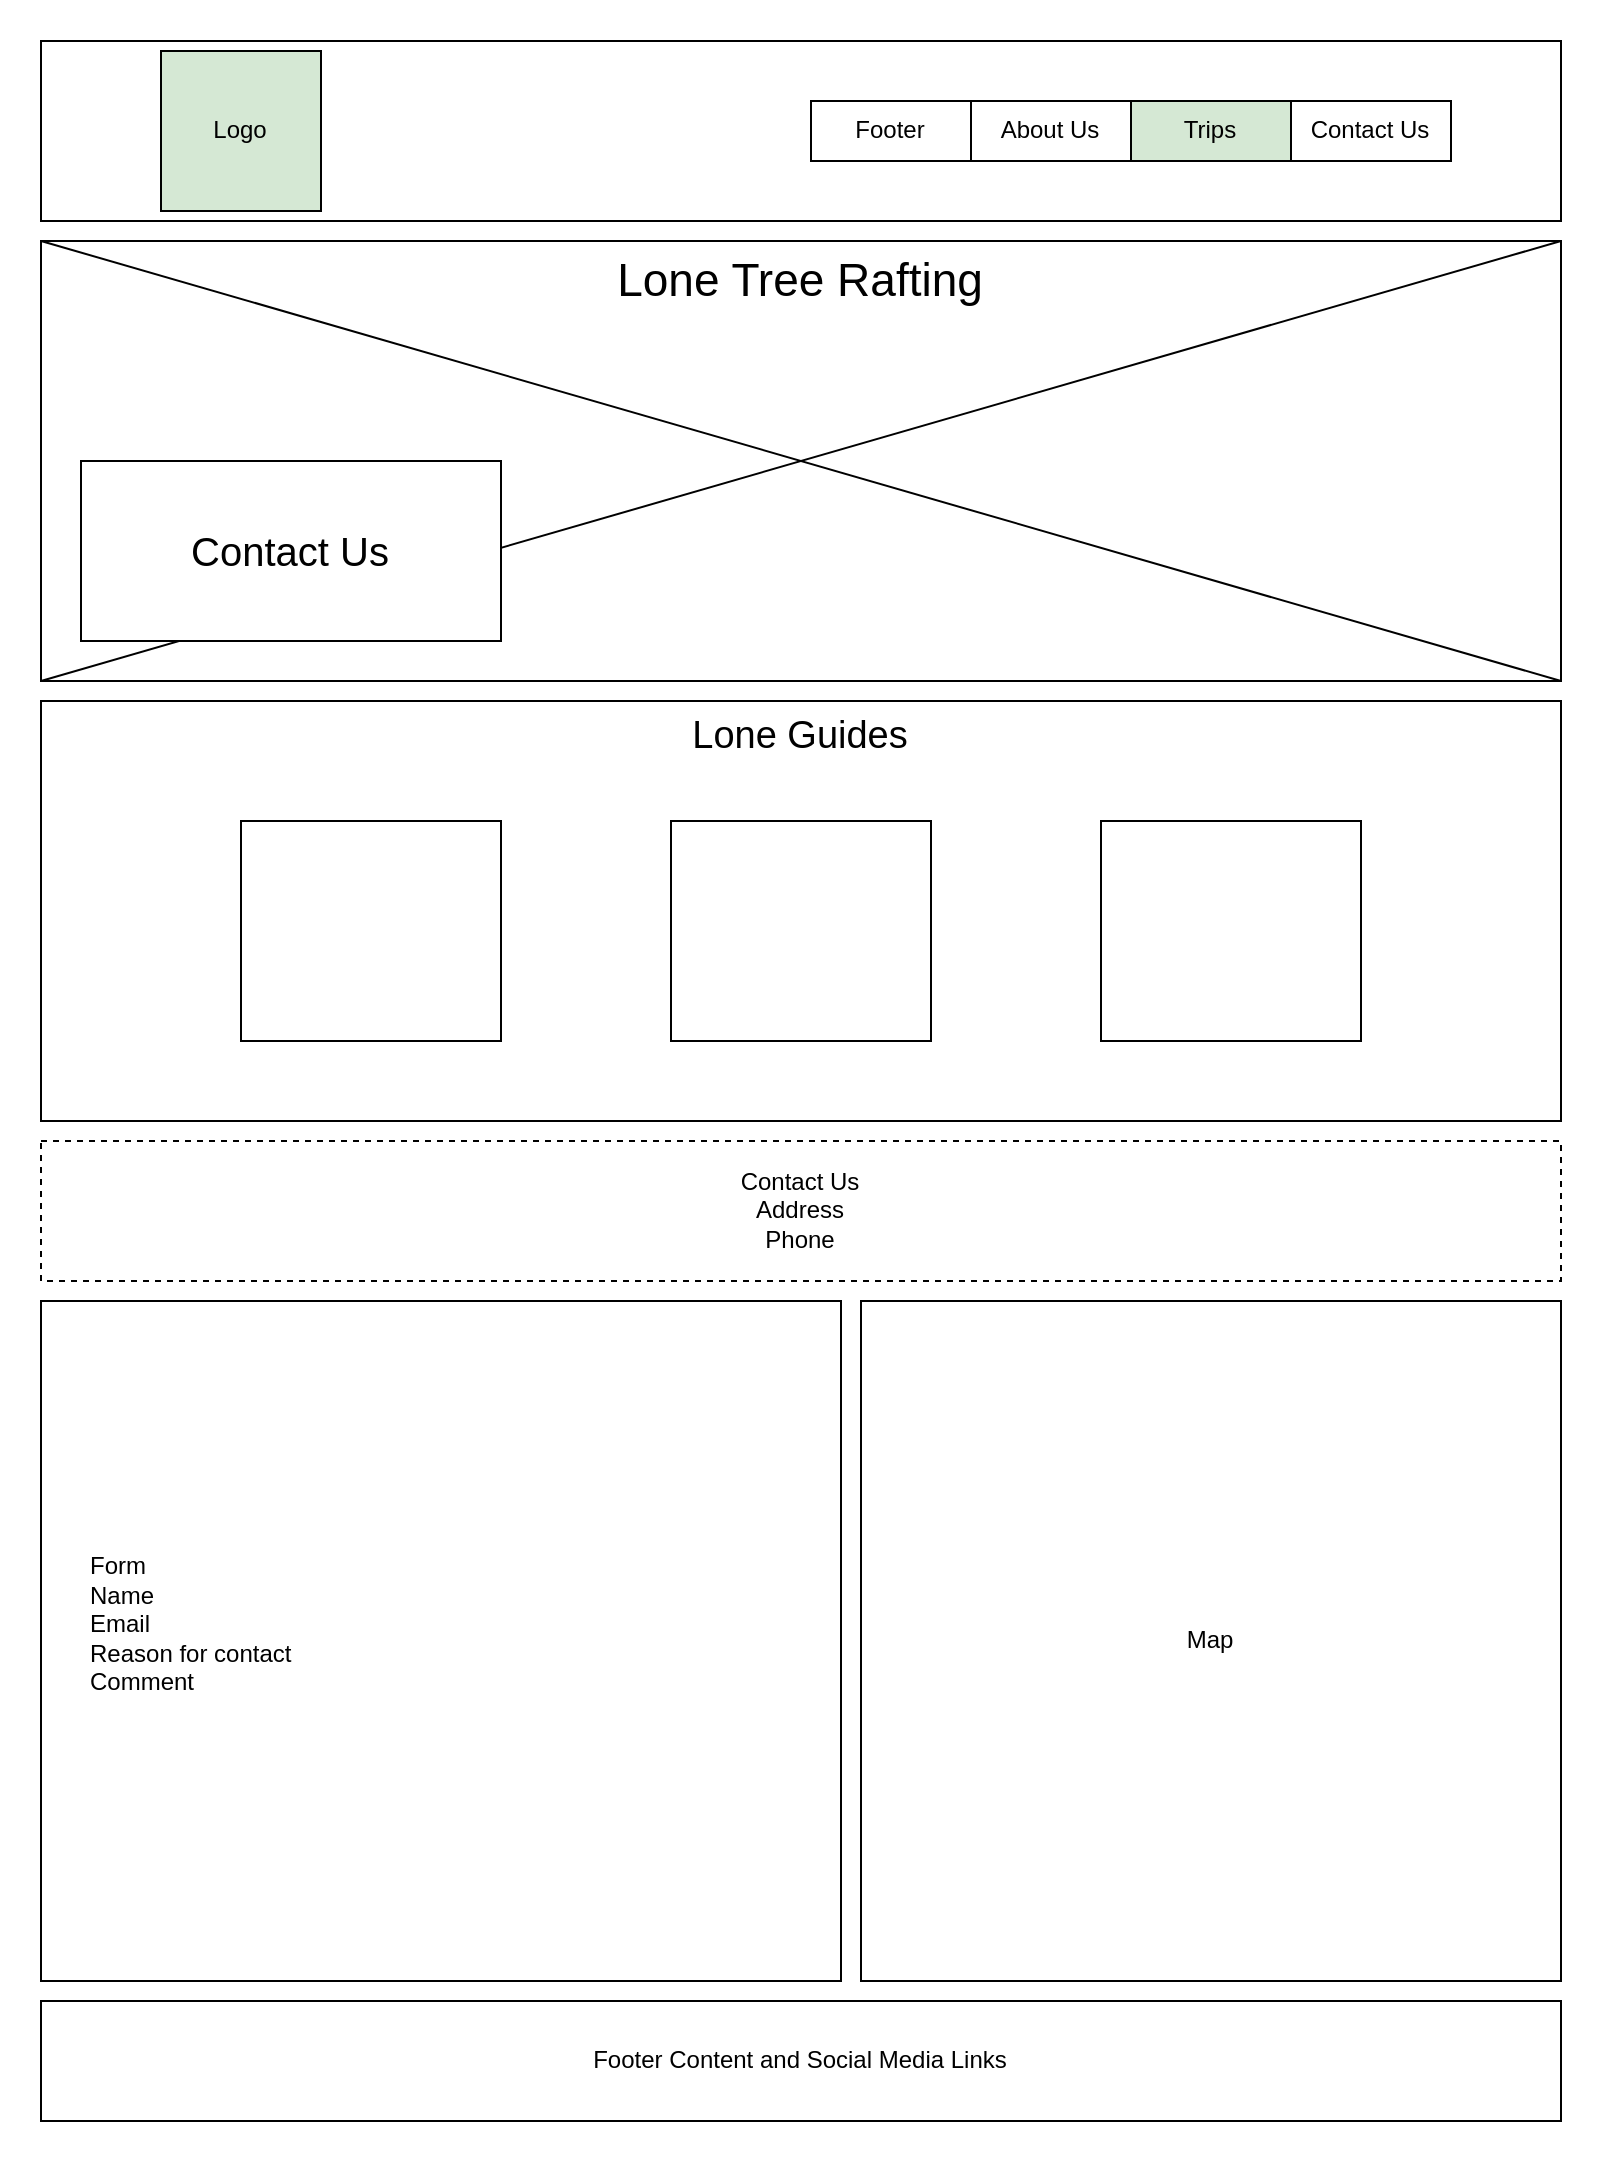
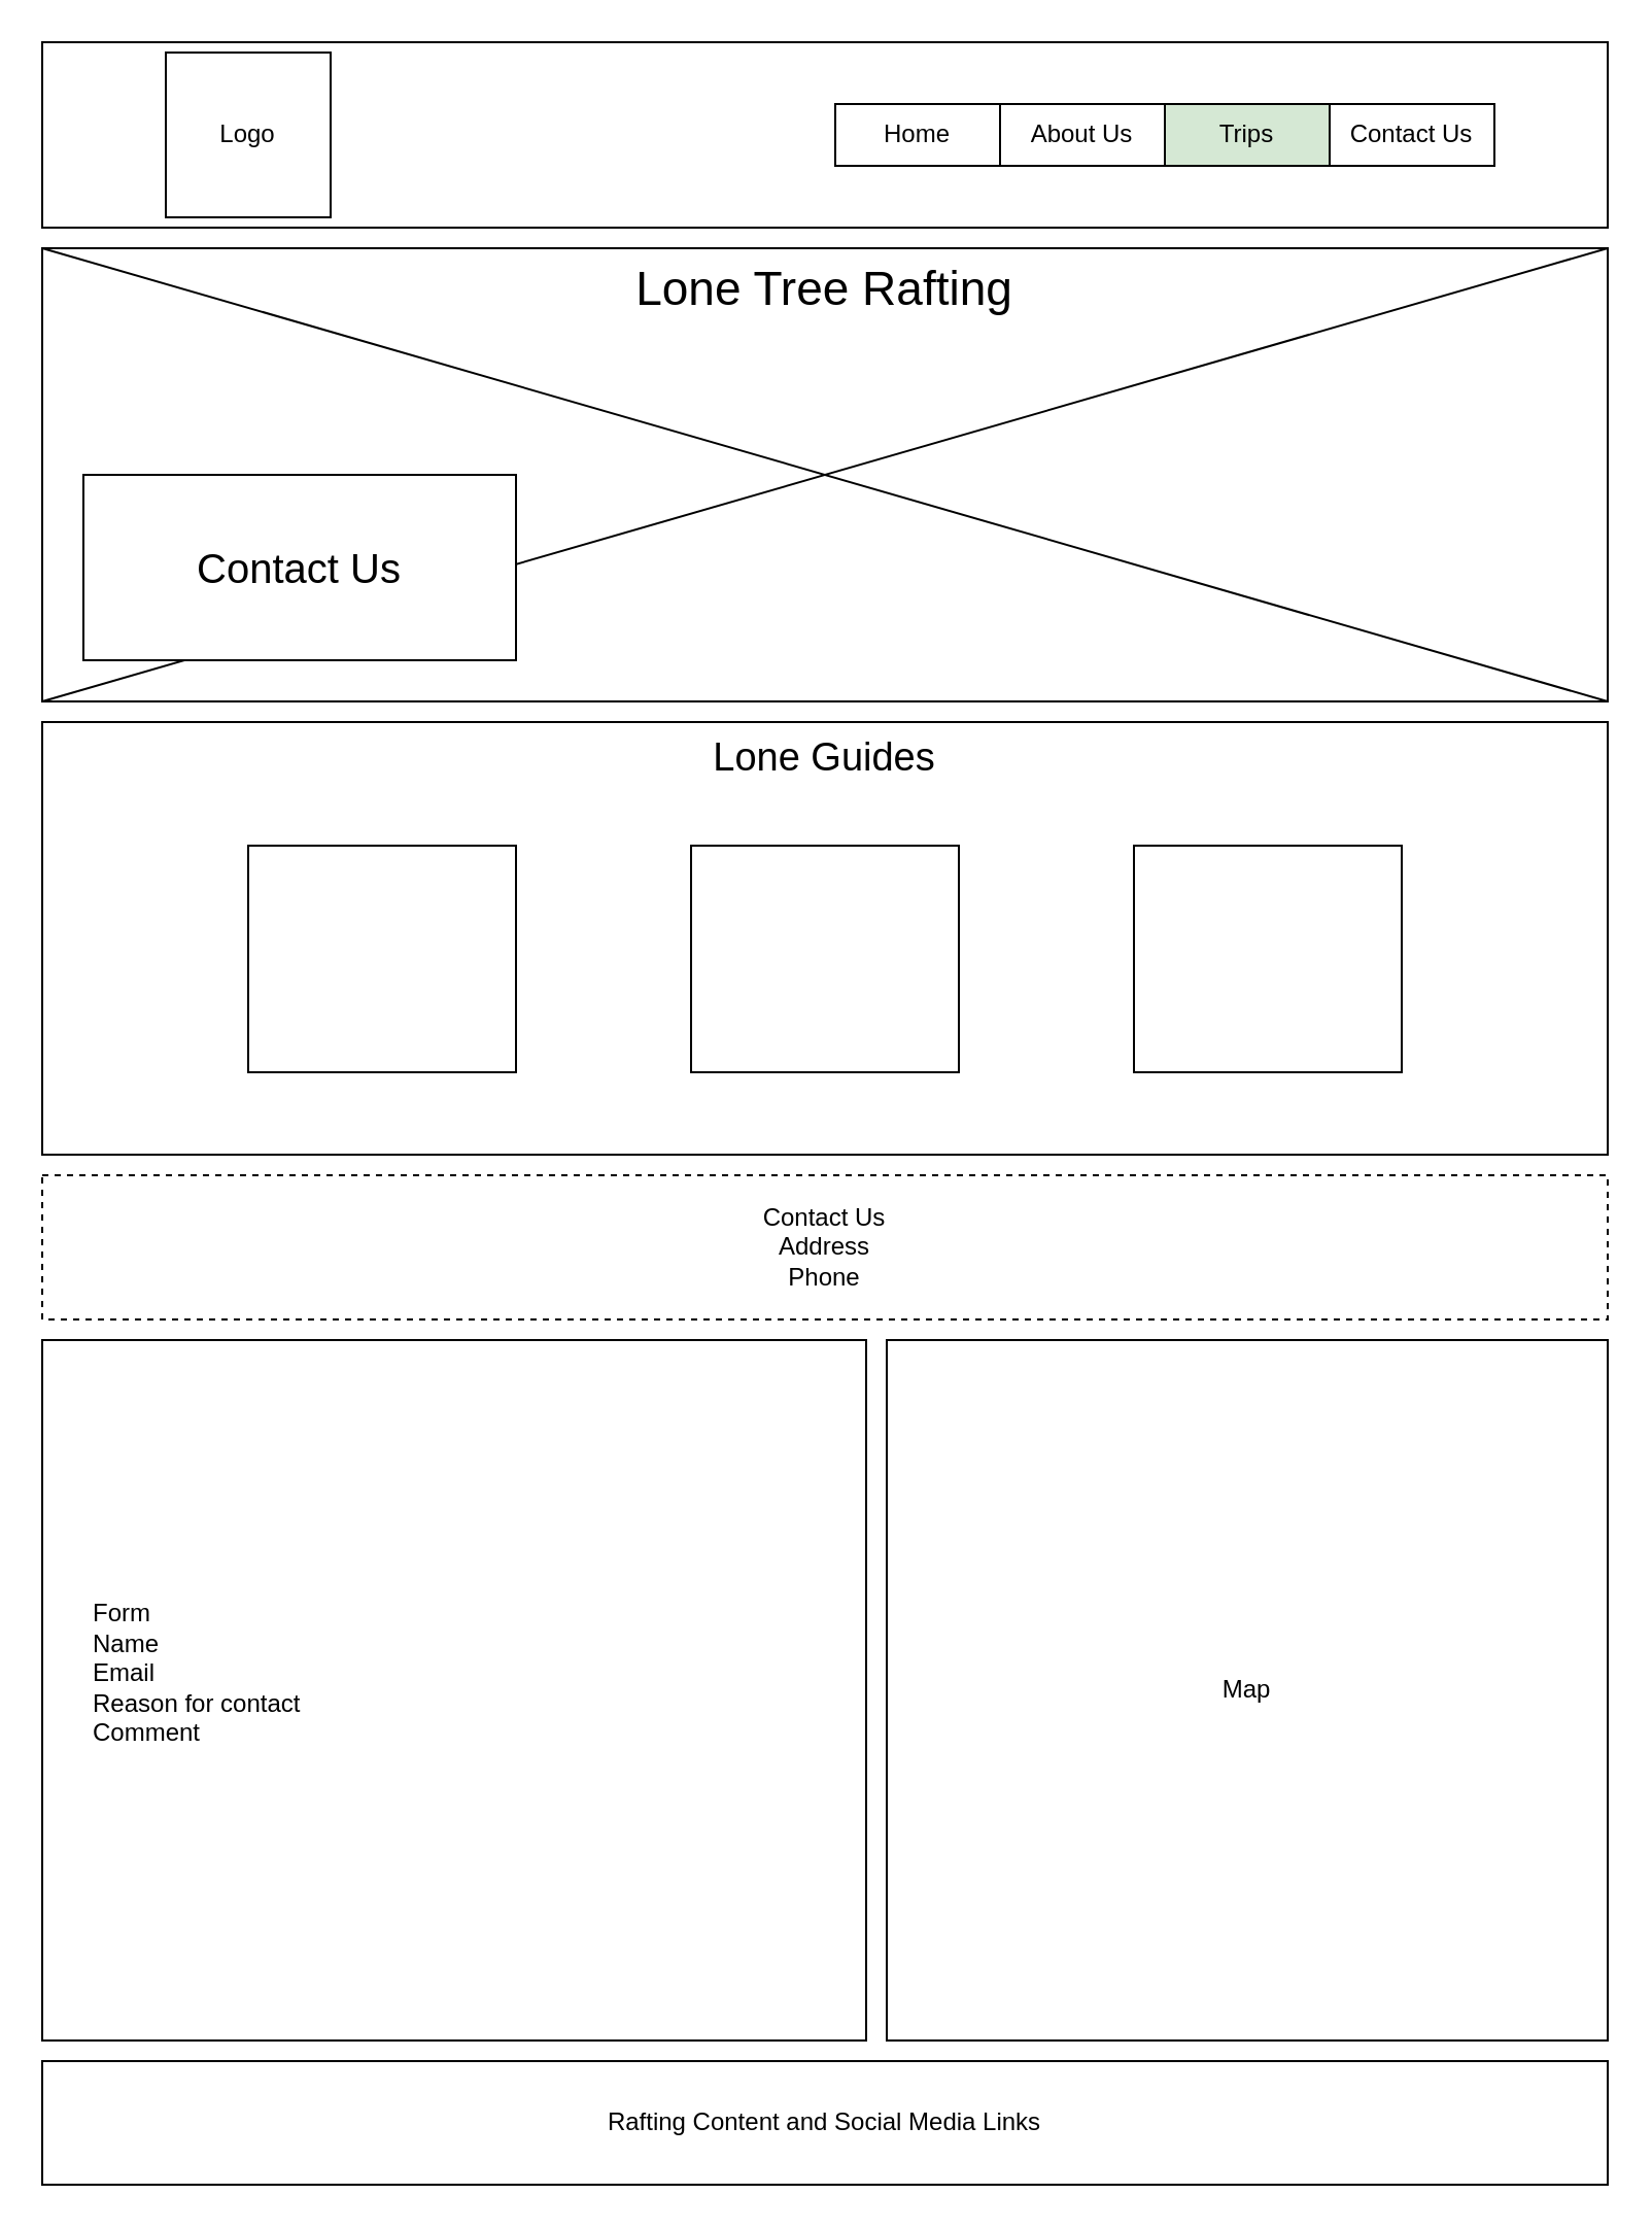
  <mxCell id="0" />
  <mxCell id="1" parent="0" />
  <mxCell id="2" value="" style="rounded=0;whiteSpace=wrap;html=1;" vertex="1" parent="1"><mxGeometry x="20" y="20" width="760" height="90" as="geometry" /></mxCell>
  <mxCell id="3" value="Lone Tree Rafting" style="rounded=0;whiteSpace=wrap;html=1;verticalAlign=top;fontSize=23;" vertex="1" parent="1"><mxGeometry x="20" y="120" width="760" height="220" as="geometry" /></mxCell>
  <mxCell id="4" value="Lone Guides" style="rounded=0;whiteSpace=wrap;html=1;fontSize=19;verticalAlign=top;" vertex="1" parent="1"><mxGeometry x="20" y="350" width="760" height="210" as="geometry" /></mxCell>
  <mxCell id="5" value="Form&lt;div&gt;Name&lt;/div&gt;&lt;div&gt;Email&lt;/div&gt;&lt;div&gt;Reason for contact&lt;/div&gt;&lt;div&gt;Comment&lt;/div&gt;&lt;div style=&quot;&quot;&gt;&lt;br&gt;&lt;/div&gt;" style="rounded=0;whiteSpace=wrap;html=1;align=left;spacing=20;spacingTop=2;spacingLeft=5;spacingBottom=5;spacingRight=8;" vertex="1" parent="1"><mxGeometry x="20" y="650" width="400" height="340" as="geometry" /></mxCell>
  <mxCell id="6" value="Map" style="rounded=0;whiteSpace=wrap;html=1;spacing=12;" vertex="1" parent="1"><mxGeometry x="430" y="650" width="350" height="340" as="geometry" /></mxCell>
- <mxCell id="7" value="Footer Content and Social Media Links" style="rounded=0;whiteSpace=wrap;html=1;" vertex="1" parent="1"><mxGeometry x="20" y="1000" width="760" height="60" as="geometry" /></mxCell>
+ <mxCell id="7" value="Rafting Content and Social Media Links" style="rounded=0;whiteSpace=wrap;html=1;" vertex="1" parent="1"><mxGeometry x="20" y="1000" width="760" height="60" as="geometry" /></mxCell>
  <mxCell id="8" value="Contact Us&lt;div&gt;Address&lt;/div&gt;&lt;div&gt;Phone&lt;/div&gt;" style="rounded=0;whiteSpace=wrap;html=1;dashed=1;" vertex="1" parent="1"><mxGeometry x="20" y="570" width="760" height="70" as="geometry" /></mxCell>
- <mxCell id="9" value="Logo" style="whiteSpace=wrap;html=1;aspect=fixed;fillColor=#d5e8d4;" vertex="1" parent="1"><mxGeometry x="80" y="25" width="80" height="80" as="geometry" /></mxCell>
- <mxCell id="10" value="Footer" style="rounded=0;whiteSpace=wrap;html=1;" vertex="1" parent="1"><mxGeometry x="405" y="50" width="80" height="30" as="geometry" /></mxCell>
+ <mxCell id="9" value="Logo" style="whiteSpace=wrap;html=1;aspect=fixed;" vertex="1" parent="1"><mxGeometry x="80" y="25" width="80" height="80" as="geometry" /></mxCell>
+ <mxCell id="10" value="Home" style="rounded=0;whiteSpace=wrap;html=1;" vertex="1" parent="1"><mxGeometry x="405" y="50" width="80" height="30" as="geometry" /></mxCell>
  <mxCell id="11" value="About Us" style="rounded=0;whiteSpace=wrap;html=1;" vertex="1" parent="1"><mxGeometry x="485" y="50" width="80" height="30" as="geometry" /></mxCell>
  <mxCell id="12" value="Trips" style="rounded=0;whiteSpace=wrap;html=1;fillColor=#d5e8d4;" vertex="1" parent="1"><mxGeometry x="565" y="50" width="80" height="30" as="geometry" /></mxCell>
  <mxCell id="13" value="Contact Us" style="rounded=0;whiteSpace=wrap;html=1;" vertex="1" parent="1"><mxGeometry x="645" y="50" width="80" height="30" as="geometry" /></mxCell>
  <mxCell id="14" value="" style="endArrow=none;html=1;rounded=0;entryX=0;entryY=0;entryDx=0;entryDy=0;exitX=1;exitY=1;exitDx=0;exitDy=0;" edge="1" parent="1" source="3" target="3"><mxGeometry width="50" height="50" relative="1" as="geometry"><mxPoint x="370" y="300" as="sourcePoint" /><mxPoint x="420" y="250" as="targetPoint" /><Array as="points"><mxPoint x="780" y="340" /></Array></mxGeometry></mxCell>
  <mxCell id="15" value="" style="endArrow=none;html=1;rounded=0;exitX=0;exitY=1;exitDx=0;exitDy=0;entryX=1;entryY=0;entryDx=0;entryDy=0;" edge="1" parent="1" source="3" target="3"><mxGeometry width="50" height="50" relative="1" as="geometry"><mxPoint x="370" y="300" as="sourcePoint" /><mxPoint x="420" y="250" as="targetPoint" /></mxGeometry></mxCell>
  <mxCell id="16" value="Contact Us" style="rounded=0;whiteSpace=wrap;html=1;fontSize=20;" vertex="1" parent="1"><mxGeometry x="40" y="230" width="210" height="90" as="geometry" /></mxCell>
  <mxCell id="17" value="" style="rounded=0;whiteSpace=wrap;html=1;" vertex="1" parent="1"><mxGeometry x="120" y="410" width="130" height="110" as="geometry" /></mxCell>
  <mxCell id="18" value="" style="rounded=0;whiteSpace=wrap;html=1;" vertex="1" parent="1"><mxGeometry x="335" y="410" width="130" height="110" as="geometry" /></mxCell>
  <mxCell id="19" value="" style="rounded=0;whiteSpace=wrap;html=1;" vertex="1" parent="1"><mxGeometry x="550" y="410" width="130" height="110" as="geometry" /></mxCell>
